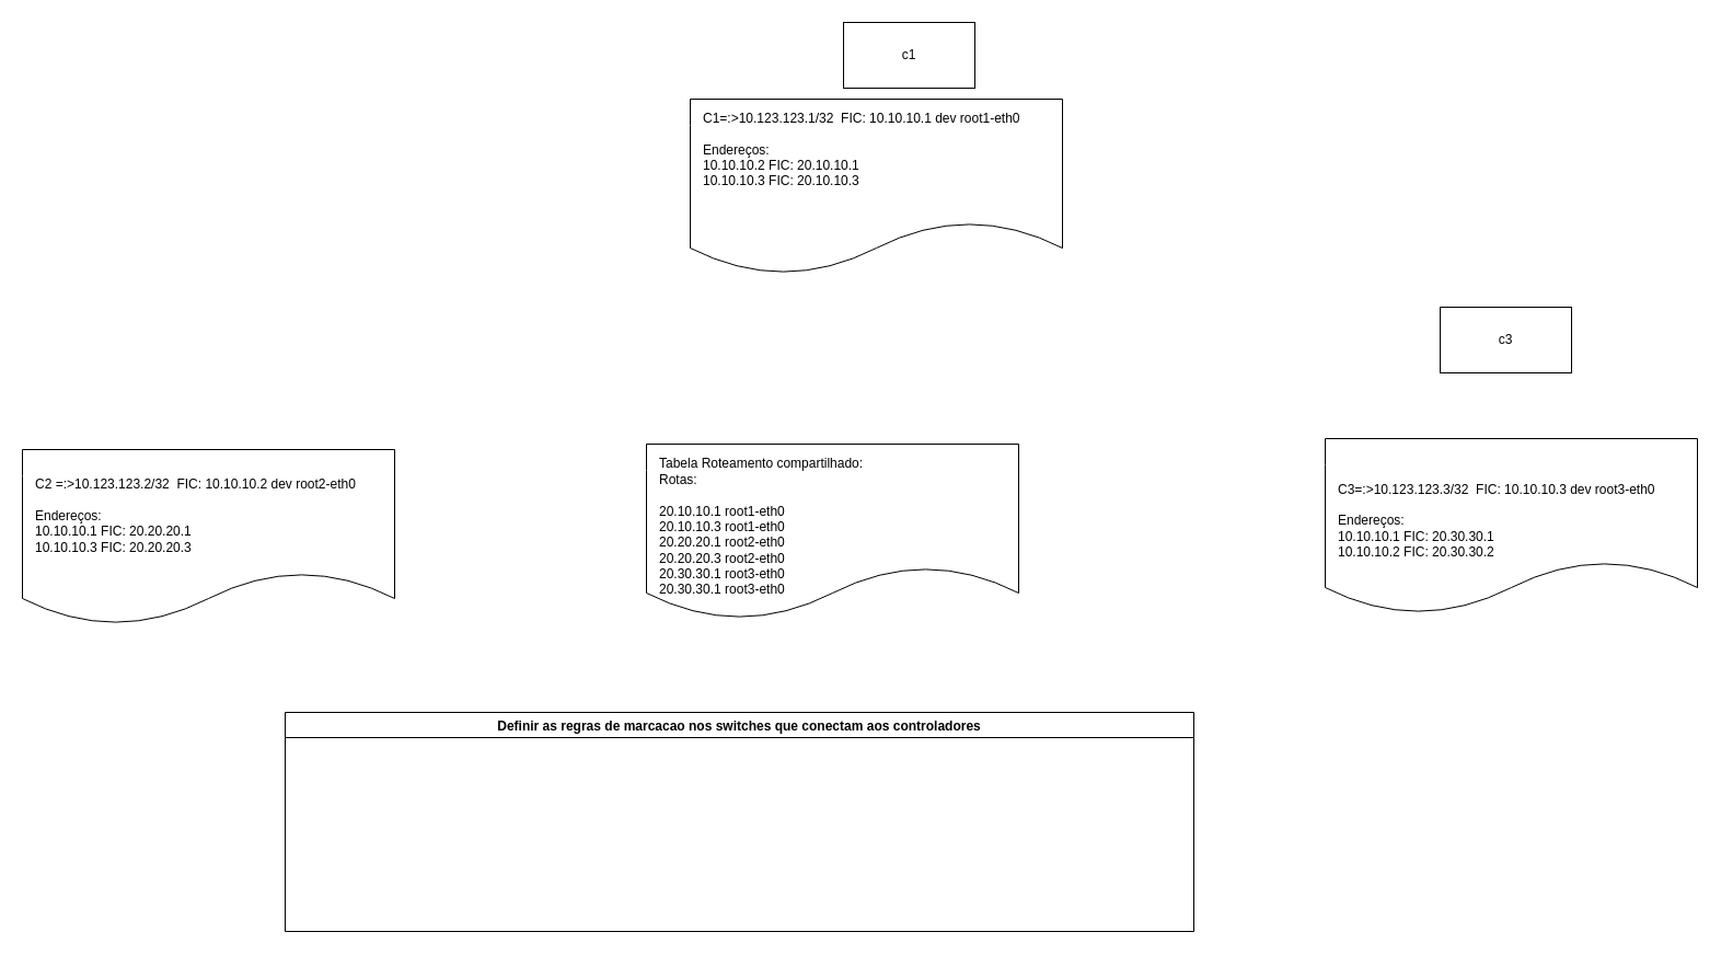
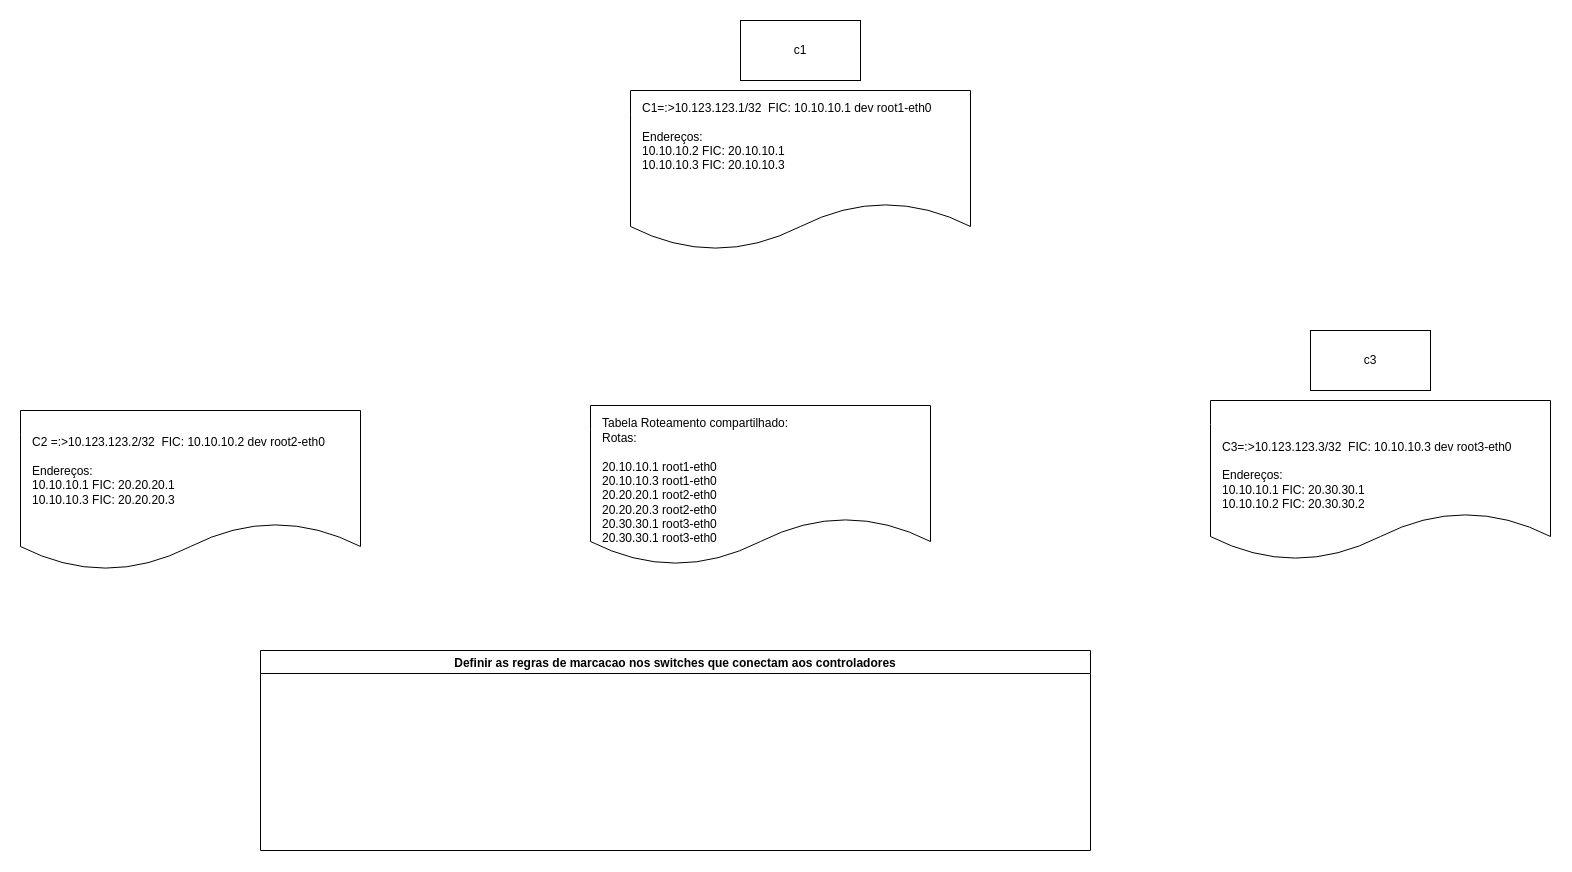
  <mxCell id="0" />
  <mxCell id="1" parent="0" />
- <mxCell id="2" value="c1" style="rounded=0;whiteSpace=wrap;html=1;" vertex="1" parent="1"><mxGeometry x="770" y="20" width="120" height="60" as="geometry" /></mxCell>
- <mxCell id="3" value="c3" style="rounded=0;whiteSpace=wrap;html=1;" vertex="1" parent="1"><mxGeometry x="1315" y="280" width="120" height="60" as="geometry" /></mxCell>
+ <mxCell id="2" value="c1" style="rounded=0;whiteSpace=wrap;html=1;" vertex="1" parent="1"><mxGeometry x="740" y="20" width="120" height="60" as="geometry" /></mxCell>
+ <mxCell id="3" value="c3" style="rounded=0;whiteSpace=wrap;html=1;" vertex="1" parent="1"><mxGeometry x="1310" y="330" width="120" height="60" as="geometry" /></mxCell>
  <mxCell id="4" value="" style="shape=document;whiteSpace=wrap;html=1;boundedLbl=1;" vertex="1" parent="1"><mxGeometry x="630" y="90" width="340" height="160" as="geometry" /></mxCell>
  <mxCell id="5" value="&lt;div align=&quot;left&quot;&gt;C1=:&amp;gt;10.123.123.1/32&amp;nbsp; FIC: 10.10.10.1 dev root1-eth0&lt;/div&gt;&lt;div align=&quot;left&quot;&gt;&lt;div align=&quot;left&quot;&gt;&lt;br&gt;&lt;/div&gt;&lt;div align=&quot;left&quot;&gt;Endereços:&lt;br&gt;&lt;/div&gt;&lt;div align=&quot;left&quot;&gt;10.10.10.2 FIC: 20.10.10.1&lt;/div&gt;&lt;div align=&quot;left&quot;&gt;10.10.10.3 FIC: 20.10.10.3&lt;br&gt;&lt;/div&gt;&lt;div align=&quot;left&quot;&gt;&lt;br&gt;&lt;br&gt;&lt;/div&gt;&lt;/div&gt;&lt;div align=&quot;left&quot;&gt;&lt;br&gt;&lt;/div&gt;&lt;div align=&quot;left&quot;&gt;&lt;br&gt;&lt;/div&gt;" style="text;html=1;strokeColor=none;fillColor=none;align=left;verticalAlign=middle;whiteSpace=wrap;rounded=0;" vertex="1" parent="1"><mxGeometry x="640" y="100" width="310" height="130" as="geometry" /></mxCell>
  <mxCell id="6" value="" style="shape=document;whiteSpace=wrap;html=1;boundedLbl=1;" vertex="1" parent="1"><mxGeometry x="20" y="410" width="340" height="160" as="geometry" /></mxCell>
  <mxCell id="7" value="&lt;div align=&quot;left&quot;&gt;C2 =:&amp;gt;10.123.123.2/32&amp;nbsp; FIC: 10.10.10.2 dev root2-eth0&lt;/div&gt;&lt;div align=&quot;left&quot;&gt;&lt;br&gt;&lt;/div&gt;&lt;div align=&quot;left&quot;&gt;Endereços:&lt;br&gt;&lt;/div&gt;&lt;div align=&quot;left&quot;&gt;10.10.10.1 FIC: 20.20.20.1&lt;/div&gt;&lt;div align=&quot;left&quot;&gt;10.10.10.3 FIC: 20.20.20.3&lt;br&gt;&lt;/div&gt;&lt;div align=&quot;left&quot;&gt;&lt;br&gt;&lt;/div&gt;&lt;div align=&quot;left&quot;&gt;&lt;br&gt;&lt;/div&gt;" style="text;html=1;strokeColor=none;fillColor=none;align=left;verticalAlign=middle;whiteSpace=wrap;rounded=0;" vertex="1" parent="1"><mxGeometry x="30" y="420" width="310" height="130" as="geometry" /></mxCell>
  <mxCell id="8" value="" style="shape=document;whiteSpace=wrap;html=1;boundedLbl=1;" vertex="1" parent="1"><mxGeometry x="1210" y="400" width="340" height="160" as="geometry" /></mxCell>
  <mxCell id="9" value="&lt;div align=&quot;left&quot;&gt;C3=:&amp;gt;10.123.123.3/32&amp;nbsp; FIC: 10.10.10.3  dev root3-eth0&lt;/div&gt;&lt;div align=&quot;left&quot;&gt;&lt;div align=&quot;left&quot;&gt;&lt;br&gt;&lt;/div&gt;&lt;div align=&quot;left&quot;&gt;Endereços:&lt;br&gt;&lt;/div&gt;&lt;div align=&quot;left&quot;&gt;10.10.10.1 FIC: 20.30.30.1&lt;/div&gt;&lt;div align=&quot;left&quot;&gt;10.10.10.2 FIC: 20.30.30.2&lt;br&gt;&lt;/div&gt;&lt;/div&gt;" style="text;html=1;strokeColor=none;fillColor=none;align=left;verticalAlign=middle;whiteSpace=wrap;rounded=0;" vertex="1" parent="1"><mxGeometry x="1220" y="410" width="310" height="130" as="geometry" /></mxCell>
  <mxCell id="10" value="" style="shape=document;whiteSpace=wrap;html=1;boundedLbl=1;" vertex="1" parent="1"><mxGeometry x="590" y="405" width="340" height="160" as="geometry" /></mxCell>
  <mxCell id="11" value="&lt;div align=&quot;left&quot;&gt;Tabela Roteamento compartilhado:&lt;/div&gt;&lt;div align=&quot;left&quot;&gt;Rotas:&lt;/div&gt;&lt;div align=&quot;left&quot;&gt;&lt;br&gt;&lt;/div&gt;&lt;div align=&quot;left&quot;&gt;20.10.10.1 root1-eth0&lt;/div&gt;&lt;div align=&quot;left&quot;&gt;20.10.10.3 root1-eth0&lt;/div&gt;&lt;div align=&quot;left&quot;&gt;20.20.20.1 root2-eth0&lt;/div&gt;&lt;div align=&quot;left&quot;&gt;20.20.20.3 root2-eth0&lt;/div&gt;&lt;div align=&quot;left&quot;&gt;20.30.30.1 root3-eth0&lt;/div&gt;&lt;div align=&quot;left&quot;&gt;20.30.30.1 root3-eth0&lt;/div&gt;&lt;div align=&quot;left&quot;&gt;&lt;br&gt;&lt;/div&gt;&lt;div align=&quot;left&quot;&gt;&lt;br&gt;&lt;/div&gt;" style="text;html=1;strokeColor=none;fillColor=none;align=left;verticalAlign=middle;whiteSpace=wrap;rounded=0;" vertex="1" parent="1"><mxGeometry x="600" y="430" width="310" height="130" as="geometry" /></mxCell>
  <mxCell id="12" value="Definir as regras de marcacao nos switches que conectam aos controladores" style="swimlane;" vertex="1" parent="1"><mxGeometry x="260" y="650" width="830" height="200" as="geometry" /></mxCell>
